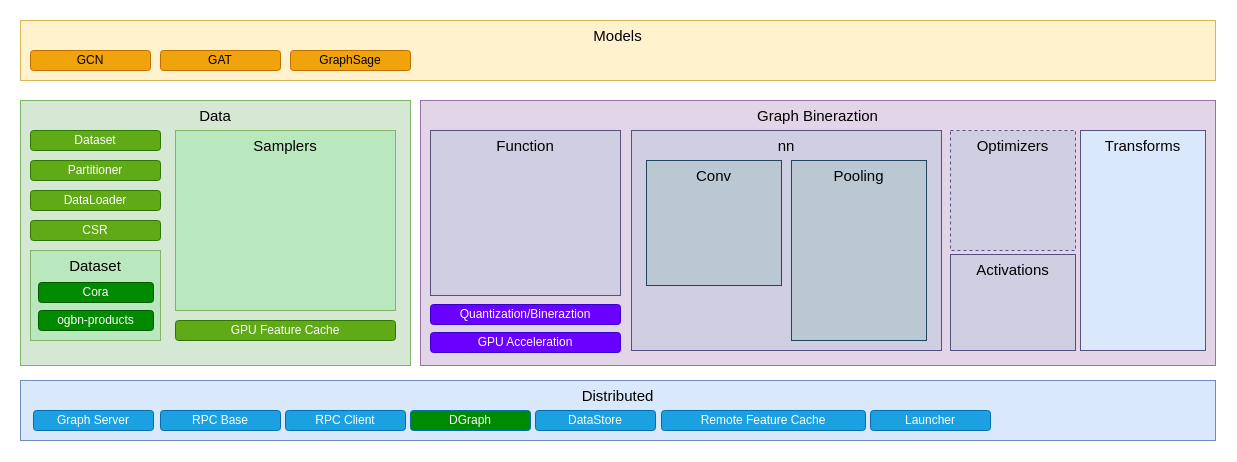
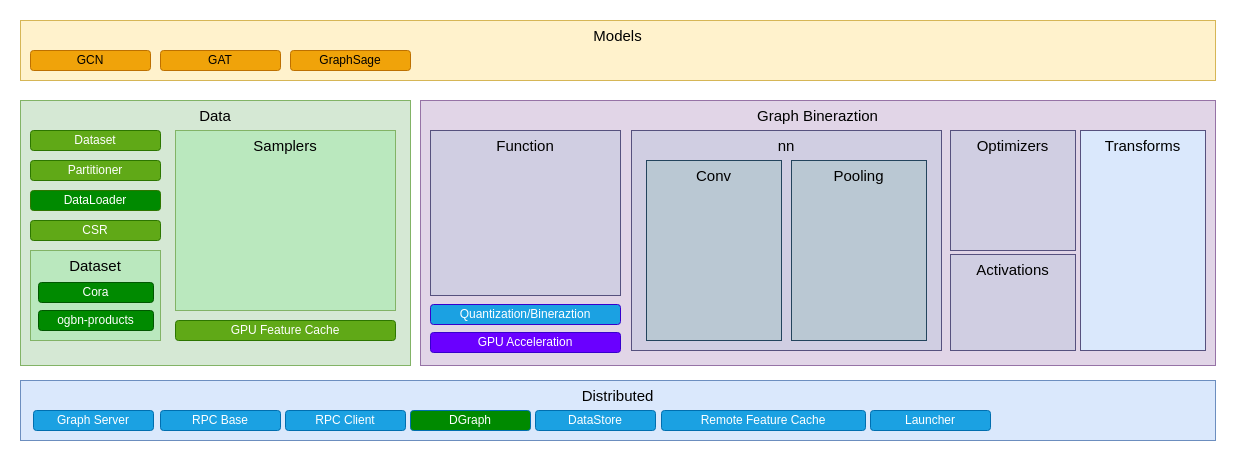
  <mxCell id="0" />
  <mxCell id="1" parent="0" />
  <mxCell id="2" value="Models" style="rounded=0;whiteSpace=wrap;html=1;verticalAlign=top;fontSize=15;fillColor=#fff2cc;strokeColor=#d6b656;" vertex="1" parent="1"><mxGeometry x="20" y="20" width="1195" height="60" as="geometry" /></mxCell>
  <mxCell id="3" value="GCN" style="rounded=1;whiteSpace=wrap;html=1;fillColor=#f0a30a;fontColor=#000000;strokeColor=#BD7000;" vertex="1" parent="1"><mxGeometry x="30" y="50" width="120" height="20" as="geometry" /></mxCell>
  <mxCell id="4" value="GAT" style="rounded=1;whiteSpace=wrap;html=1;fillColor=#f0a30a;fontColor=#000000;strokeColor=#BD7000;" vertex="1" parent="1"><mxGeometry x="160" y="50" width="120" height="20" as="geometry" /></mxCell>
  <mxCell id="5" value="GraphSage" style="rounded=1;whiteSpace=wrap;html=1;fillColor=#f0a30a;fontColor=#000000;strokeColor=#BD7000;" vertex="1" parent="1"><mxGeometry x="290" y="50" width="120" height="20" as="geometry" /></mxCell>
  <mxCell id="6" value="Data" style="rounded=0;whiteSpace=wrap;html=1;verticalAlign=top;fontSize=15;fillColor=#d5e8d4;strokeColor=#82b366;" vertex="1" parent="1"><mxGeometry x="20" y="100" width="390" height="265" as="geometry" /></mxCell>
  <mxCell id="7" value="Dataset" style="rounded=1;whiteSpace=wrap;html=1;fillColor=#60a917;fontColor=#ffffff;strokeColor=#2D7600;" vertex="1" parent="1"><mxGeometry x="30" y="130" width="130" height="20" as="geometry" /></mxCell>
  <mxCell id="8" value="Partitioner" style="rounded=1;whiteSpace=wrap;html=1;fillColor=#60a917;fontColor=#ffffff;strokeColor=#2D7600;" vertex="1" parent="1"><mxGeometry x="30" y="160" width="130" height="20" as="geometry" /></mxCell>
- <mxCell id="9" value="DataLoader" style="rounded=1;whiteSpace=wrap;html=1;fillColor=#60a917;fontColor=#ffffff;strokeColor=#2D7600;" vertex="1" parent="1"><mxGeometry x="30" y="190" width="130" height="20" as="geometry" /></mxCell>
+ <mxCell id="9" value="DataLoader" style="rounded=1;whiteSpace=wrap;html=1;fillColor=#008a00;fontColor=#ffffff;strokeColor=#2D7600;" vertex="1" parent="1"><mxGeometry x="30" y="190" width="130" height="20" as="geometry" /></mxCell>
  <mxCell id="10" value="CSR" style="rounded=1;whiteSpace=wrap;html=1;fillColor=#60a917;fontColor=#ffffff;strokeColor=#2D7600;" vertex="1" parent="1"><mxGeometry x="30" y="220" width="130" height="20" as="geometry" /></mxCell>
  <mxCell id="11" value="Dataset" style="rounded=0;whiteSpace=wrap;html=1;verticalAlign=top;fontSize=15;fillColor=#BAE8BE;strokeColor=#82b366;" vertex="1" parent="1"><mxGeometry x="30" y="250" width="130" height="90" as="geometry" /></mxCell>
  <mxCell id="12" value="Cora" style="rounded=1;whiteSpace=wrap;html=1;fillColor=#008a00;fontColor=#ffffff;strokeColor=#005700;" vertex="1" parent="1"><mxGeometry x="38" y="282" width="115" height="20" as="geometry" /></mxCell>
  <mxCell id="13" value="ogbn-products" style="rounded=1;whiteSpace=wrap;html=1;fillColor=#008a00;fontColor=#ffffff;strokeColor=#005700;" vertex="1" parent="1"><mxGeometry x="38" y="310" width="115" height="20" as="geometry" /></mxCell>
  <mxCell id="14" value="Samplers" style="rounded=0;whiteSpace=wrap;html=1;verticalAlign=top;fontSize=15;fillColor=#BAE8BE;strokeColor=#82B366;" vertex="1" parent="1"><mxGeometry x="175" y="130" width="220" height="180" as="geometry" /></mxCell>
  <mxCell id="15" value="GPU Feature Cache" style="rounded=1;whiteSpace=wrap;html=1;fillColor=#60a917;fontColor=#ffffff;strokeColor=#2D7600;" vertex="1" parent="1"><mxGeometry x="175" y="320" width="220" height="20" as="geometry" /></mxCell>
  <mxCell id="16" value="Graph Bineraztion" style="rounded=0;whiteSpace=wrap;html=1;verticalAlign=top;fontSize=15;fillColor=#e1d5e7;strokeColor=#9673a6;" vertex="1" parent="1"><mxGeometry x="420" y="100" width="795" height="265" as="geometry" /></mxCell>
  <mxCell id="17" value="Function" style="rounded=0;whiteSpace=wrap;html=1;verticalAlign=top;fontSize=15;fillColor=#d0cee2;strokeColor=#56517e;" vertex="1" parent="1"><mxGeometry x="430" y="130" width="190" height="165" as="geometry" /></mxCell>
  <mxCell id="18" value="nn" style="rounded=0;whiteSpace=wrap;html=1;verticalAlign=top;fontSize=15;fillColor=#d0cee2;strokeColor=#56517e;" vertex="1" parent="1"><mxGeometry x="631" y="130" width="310" height="220" as="geometry" /></mxCell>
- <mxCell id="19" value="Conv" style="rounded=0;whiteSpace=wrap;html=1;verticalAlign=top;fontSize=15;fillColor=#bac8d3;strokeColor=#23445d;" vertex="1" parent="1"><mxGeometry x="646" y="160" width="135" height="125" as="geometry" /></mxCell>
+ <mxCell id="19" value="Conv" style="rounded=0;whiteSpace=wrap;html=1;verticalAlign=top;fontSize=15;fillColor=#bac8d3;strokeColor=#23445d;" vertex="1" parent="1"><mxGeometry x="646" y="160" width="135" height="180" as="geometry" /></mxCell>
  <mxCell id="20" value="Pooling" style="rounded=0;whiteSpace=wrap;html=1;verticalAlign=top;fontSize=15;fillColor=#bac8d3;strokeColor=#23445d;" vertex="1" parent="1"><mxGeometry x="791" y="160" width="135" height="180" as="geometry" /></mxCell>
- <mxCell id="21" value="Quantization/Bineraztion" style="rounded=1;whiteSpace=wrap;html=1;fillColor=#6a00ff;fontColor=#ffffff;strokeColor=#3700CC;" vertex="1" parent="1"><mxGeometry x="430" y="304" width="190" height="20" as="geometry" /></mxCell>
+ <mxCell id="21" value="Quantization/Bineraztion" style="rounded=1;whiteSpace=wrap;html=1;fillColor=#1ba1e2;fontColor=#ffffff;strokeColor=#3700CC;" vertex="1" parent="1"><mxGeometry x="430" y="304" width="190" height="20" as="geometry" /></mxCell>
  <mxCell id="22" value="GPU Acceleration" style="rounded=1;whiteSpace=wrap;html=1;fillColor=#6a00ff;fontColor=#ffffff;strokeColor=#3700CC;" vertex="1" parent="1"><mxGeometry x="430" y="332" width="190" height="20" as="geometry" /></mxCell>
- <mxCell id="23" value="Optimizers" style="rounded=0;whiteSpace=wrap;html=1;verticalAlign=top;fontSize=15;fillColor=#d0cee2;strokeColor=#56517e;dashed=1;" vertex="1" parent="1"><mxGeometry x="950" y="130" width="125" height="120" as="geometry" /></mxCell>
+ <mxCell id="23" value="Optimizers" style="rounded=0;whiteSpace=wrap;html=1;verticalAlign=top;fontSize=15;fillColor=#d0cee2;strokeColor=#56517e;" vertex="1" parent="1"><mxGeometry x="950" y="130" width="125" height="120" as="geometry" /></mxCell>
  <mxCell id="24" value="Activations" style="rounded=0;whiteSpace=wrap;html=1;verticalAlign=top;fontSize=15;fillColor=#d0cee2;strokeColor=#56517e;" vertex="1" parent="1"><mxGeometry x="950" y="254" width="125" height="96" as="geometry" /></mxCell>
  <mxCell id="25" value="Transforms" style="rounded=0;whiteSpace=wrap;html=1;verticalAlign=top;fontSize=15;fillColor=#dae8fc;strokeColor=#56517e;" vertex="1" parent="1"><mxGeometry x="1080" y="130" width="125" height="220" as="geometry" /></mxCell>
  <mxCell id="26" value="Distributed" style="rounded=0;whiteSpace=wrap;html=1;verticalAlign=top;fontSize=15;fillColor=#dae8fc;strokeColor=#6c8ebf;" vertex="1" parent="1"><mxGeometry x="20" y="380" width="1195" height="60" as="geometry" /></mxCell>
  <mxCell id="27" value="Graph Server" style="rounded=1;whiteSpace=wrap;html=1;fillColor=#1ba1e2;fontColor=#ffffff;strokeColor=#006EAF;" vertex="1" parent="1"><mxGeometry x="33" y="410" width="120" height="20" as="geometry" /></mxCell>
  <mxCell id="28" value="RPC Base" style="rounded=1;whiteSpace=wrap;html=1;fillColor=#1ba1e2;fontColor=#ffffff;strokeColor=#006EAF;" vertex="1" parent="1"><mxGeometry x="160" y="410" width="120" height="20" as="geometry" /></mxCell>
  <mxCell id="29" value="RPC Client" style="rounded=1;whiteSpace=wrap;html=1;fillColor=#1ba1e2;fontColor=#ffffff;strokeColor=#006EAF;" vertex="1" parent="1"><mxGeometry x="285" y="410" width="120" height="20" as="geometry" /></mxCell>
  <mxCell id="30" value="DGraph" style="rounded=1;whiteSpace=wrap;html=1;fillColor=#008a00;fontColor=#ffffff;strokeColor=#006EAF;" vertex="1" parent="1"><mxGeometry x="410" y="410" width="120" height="20" as="geometry" /></mxCell>
  <mxCell id="31" value="DataStore" style="rounded=1;whiteSpace=wrap;html=1;fillColor=#1ba1e2;fontColor=#ffffff;strokeColor=#006EAF;" vertex="1" parent="1"><mxGeometry x="535" y="410" width="120" height="20" as="geometry" /></mxCell>
  <mxCell id="32" value="Remote Feature Cache" style="rounded=1;whiteSpace=wrap;html=1;fillColor=#1ba1e2;fontColor=#ffffff;strokeColor=#006EAF;" vertex="1" parent="1"><mxGeometry x="661" y="410" width="204" height="20" as="geometry" /></mxCell>
  <mxCell id="33" value="Launcher" style="rounded=1;whiteSpace=wrap;html=1;fillColor=#1ba1e2;fontColor=#ffffff;strokeColor=#006EAF;" vertex="1" parent="1"><mxGeometry x="870" y="410" width="120" height="20" as="geometry" /></mxCell>
